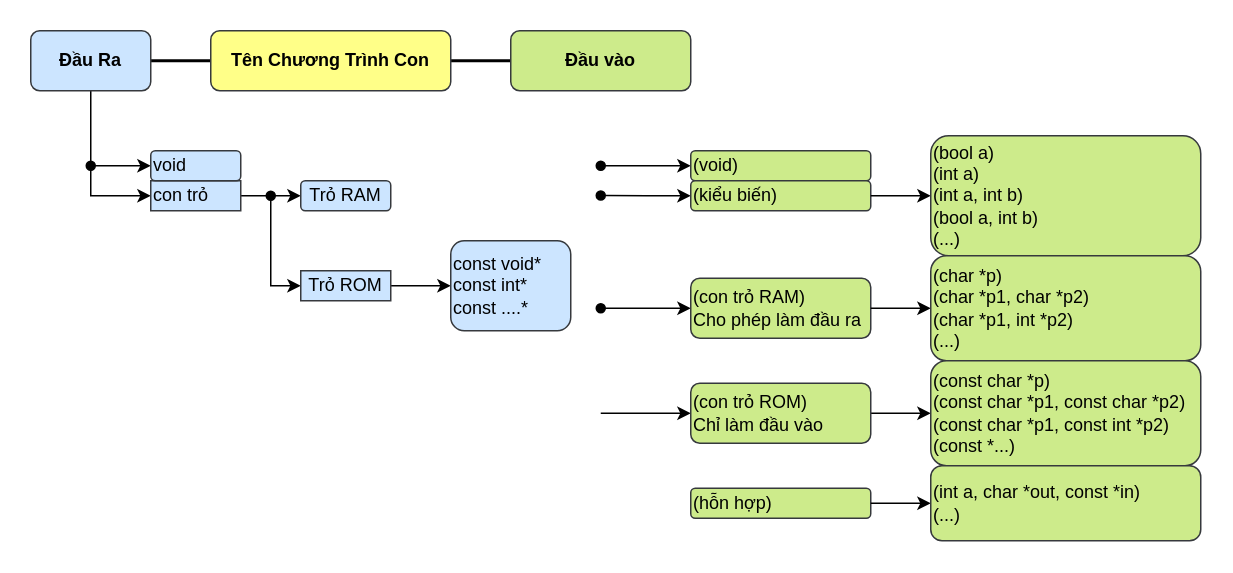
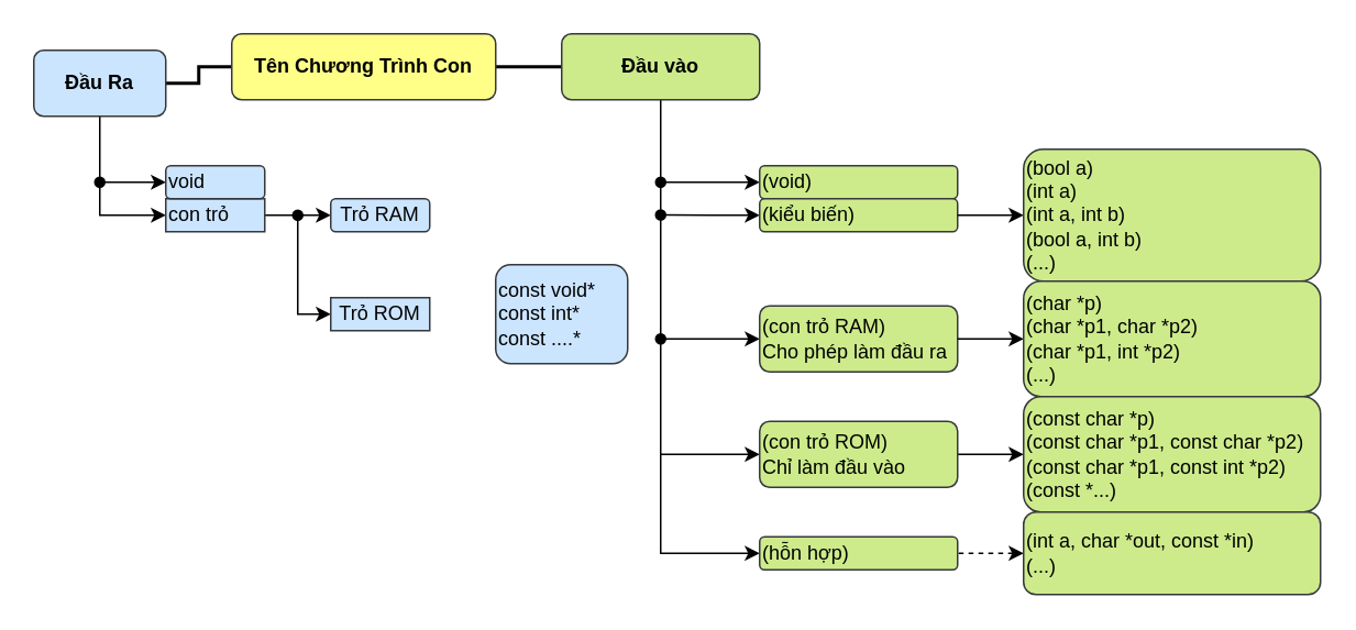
  <mxCell id="0" />
  <mxCell id="1" parent="0" />
  <mxCell id="2" style="edgeStyle=orthogonalEdgeStyle;rounded=0;orthogonalLoop=1;jettySize=auto;html=1;entryX=0;entryY=0.5;entryDx=0;entryDy=0;startArrow=none;startFill=0;endArrow=none;endFill=0;strokeWidth=2;" edge="1" parent="1" source="4" target="6"><mxGeometry relative="1" as="geometry" /></mxCell>
  <mxCell id="3" style="edgeStyle=orthogonalEdgeStyle;rounded=0;orthogonalLoop=1;jettySize=auto;html=1;entryX=0;entryY=0.5;entryDx=0;entryDy=0;startArrow=none;startFill=0;endArrow=classic;endFill=1;strokeWidth=1;" edge="1" parent="1" source="4" target="17"><mxGeometry relative="1" as="geometry" /></mxCell>
- <mxCell id="4" value="Đầu Ra" style="rounded=1;whiteSpace=wrap;html=1;fillColor=#cce5ff;strokeColor=#36393d;fontStyle=1" vertex="1" parent="1"><mxGeometry x="20" y="20" width="80" height="40" as="geometry" /></mxCell>
+ <mxCell id="4" value="Đầu Ra" style="rounded=1;whiteSpace=wrap;html=1;fillColor=#cce5ff;strokeColor=#36393d;fontStyle=1" vertex="1" parent="1"><mxGeometry x="20" y="30" width="80" height="40" as="geometry" /></mxCell>
  <mxCell id="5" style="edgeStyle=orthogonalEdgeStyle;rounded=0;orthogonalLoop=1;jettySize=auto;html=1;startArrow=none;startFill=0;endArrow=none;endFill=0;strokeWidth=2;" edge="1" parent="1" source="6" target="8"><mxGeometry relative="1" as="geometry" /></mxCell>
  <mxCell id="6" value="Tên Chương Trình Con" style="rounded=1;whiteSpace=wrap;html=1;fillColor=#ffff88;strokeColor=#36393d;fontStyle=1" vertex="1" parent="1"><mxGeometry x="140" y="20" width="160" height="40" as="geometry" /></mxCell>
+ <mxCell id="7" style="edgeStyle=orthogonalEdgeStyle;rounded=0;orthogonalLoop=1;jettySize=auto;html=1;entryX=0;entryY=0.5;entryDx=0;entryDy=0;" edge="1" parent="1" source="8" target="15"><mxGeometry relative="1" as="geometry" /></mxCell>
  <mxCell id="8" value="Đầu vào" style="rounded=1;whiteSpace=wrap;html=1;fillColor=#cdeb8b;strokeColor=#36393d;fontStyle=1" vertex="1" parent="1"><mxGeometry x="340" y="20" width="120" height="40" as="geometry" /></mxCell>
  <mxCell id="9" style="edgeStyle=orthogonalEdgeStyle;rounded=0;orthogonalLoop=1;jettySize=auto;html=1;startArrow=classic;startFill=1;endArrow=oval;endFill=1;" edge="1" parent="1" source="10"><mxGeometry relative="1" as="geometry"><mxPoint x="400" y="110" as="targetPoint" /></mxGeometry></mxCell>
  <mxCell id="10" value="(void)" style="rounded=1;whiteSpace=wrap;html=1;fillColor=#cdeb8b;strokeColor=#36393d;align=left;" vertex="1" parent="1"><mxGeometry x="460" y="100" width="120" height="20" as="geometry" /></mxCell>
  <mxCell id="11" style="edgeStyle=orthogonalEdgeStyle;rounded=0;orthogonalLoop=1;jettySize=auto;html=1;exitX=0;exitY=0.5;exitDx=0;exitDy=0;startArrow=classic;startFill=1;endArrow=oval;endFill=1;" edge="1" parent="1" source="12"><mxGeometry relative="1" as="geometry"><mxPoint x="400" y="129.81" as="targetPoint" /></mxGeometry></mxCell>
  <mxCell id="12" value="(kiểu biến)" style="rounded=1;whiteSpace=wrap;html=1;fillColor=#cdeb8b;strokeColor=#36393d;align=left;" vertex="1" parent="1"><mxGeometry x="460" y="120" width="120" height="20" as="geometry" /></mxCell>
  <mxCell id="13" style="edgeStyle=orthogonalEdgeStyle;rounded=0;orthogonalLoop=1;jettySize=auto;html=1;endArrow=oval;endFill=1;startArrow=classic;startFill=1;" edge="1" parent="1" source="14"><mxGeometry relative="1" as="geometry"><mxPoint x="400" y="205" as="targetPoint" /></mxGeometry></mxCell>
  <mxCell id="14" value="(con trỏ RAM)&lt;br&gt;Cho phép làm đầu ra" style="rounded=1;whiteSpace=wrap;html=1;fillColor=#cdeb8b;strokeColor=#36393d;align=left;" vertex="1" parent="1"><mxGeometry x="460" y="185" width="120" height="40" as="geometry" /></mxCell>
  <mxCell id="15" value="(hỗn hợp)" style="rounded=1;whiteSpace=wrap;html=1;fillColor=#cdeb8b;strokeColor=#36393d;align=left;" vertex="1" parent="1"><mxGeometry x="460" y="325" width="120" height="20" as="geometry" /></mxCell>
  <mxCell id="16" style="edgeStyle=orthogonalEdgeStyle;rounded=0;orthogonalLoop=1;jettySize=auto;html=1;entryX=0;entryY=0.5;entryDx=0;entryDy=0;startArrow=none;startFill=0;endArrow=classic;endFill=1;strokeWidth=1;" edge="1" parent="1" source="17" target="20"><mxGeometry relative="1" as="geometry" /></mxCell>
  <mxCell id="17" value="con trỏ" style="whiteSpace=wrap;html=1;fillColor=#cce5ff;strokeColor=#36393d;align=left;rounded=0;" vertex="1" parent="1"><mxGeometry x="100" y="120" width="60" height="20" as="geometry" /></mxCell>
  <mxCell id="18" style="edgeStyle=orthogonalEdgeStyle;rounded=0;orthogonalLoop=1;jettySize=auto;html=1;startArrow=classic;startFill=1;endArrow=oval;endFill=1;strokeWidth=1;" edge="1" parent="1" source="19"><mxGeometry relative="1" as="geometry"><mxPoint x="60" y="110" as="targetPoint" /></mxGeometry></mxCell>
  <mxCell id="19" value="void" style="rounded=1;whiteSpace=wrap;html=1;fillColor=#cce5ff;strokeColor=#36393d;align=left;" vertex="1" parent="1"><mxGeometry x="100" y="100" width="60" height="20" as="geometry" /></mxCell>
  <mxCell id="20" value="Trỏ RAM" style="rounded=1;whiteSpace=wrap;html=1;fillColor=#cce5ff;strokeColor=#36393d;" vertex="1" parent="1"><mxGeometry x="200" y="120" width="60" height="20" as="geometry" /></mxCell>
  <mxCell id="21" style="edgeStyle=orthogonalEdgeStyle;rounded=0;orthogonalLoop=1;jettySize=auto;html=1;startArrow=classic;startFill=1;endArrow=oval;endFill=1;strokeWidth=1;" edge="1" parent="1" source="23"><mxGeometry relative="1" as="geometry"><mxPoint x="180" y="130" as="targetPoint" /></mxGeometry></mxCell>
- <mxCell id="22" style="edgeStyle=orthogonalEdgeStyle;rounded=0;orthogonalLoop=1;jettySize=auto;html=1;entryX=0;entryY=0.5;entryDx=0;entryDy=0;startArrow=none;startFill=0;endArrow=classic;endFill=1;strokeWidth=1;" edge="1" parent="1" source="23" target="28"><mxGeometry relative="1" as="geometry" /></mxCell>
  <mxCell id="23" value="Trỏ ROM" style="whiteSpace=wrap;html=1;fillColor=#cce5ff;strokeColor=#36393d;rounded=0;" vertex="1" parent="1"><mxGeometry x="200" y="180" width="60" height="20" as="geometry" /></mxCell>
  <mxCell id="24" style="edgeStyle=orthogonalEdgeStyle;rounded=0;orthogonalLoop=1;jettySize=auto;html=1;entryX=1;entryY=0.5;entryDx=0;entryDy=0;startArrow=classic;startFill=1;endArrow=none;endFill=0;" edge="1" parent="1" source="25" target="12"><mxGeometry relative="1" as="geometry" /></mxCell>
  <mxCell id="25" value="(bool a)&lt;br&gt;(int a)&lt;br&gt;(int a, int b)&lt;br&gt;(bool a, int b)&lt;br&gt;(...)&amp;nbsp;" style="rounded=1;whiteSpace=wrap;html=1;fillColor=#cdeb8b;strokeColor=#36393d;align=left;" vertex="1" parent="1"><mxGeometry x="620" y="90" width="180" height="80" as="geometry" /></mxCell>
  <mxCell id="26" style="edgeStyle=orthogonalEdgeStyle;rounded=0;orthogonalLoop=1;jettySize=auto;html=1;entryX=1;entryY=0.5;entryDx=0;entryDy=0;startArrow=classic;startFill=1;endArrow=none;endFill=0;" edge="1" parent="1" source="27" target="14"><mxGeometry relative="1" as="geometry" /></mxCell>
  <mxCell id="27" value="(char *p)&lt;br&gt;(char *p1, char *p2)&lt;br&gt;(char *p1, int *p2)&lt;br&gt;(...)" style="rounded=1;whiteSpace=wrap;html=1;fillColor=#cdeb8b;strokeColor=#36393d;align=left;" vertex="1" parent="1"><mxGeometry x="620" y="170" width="180" height="70" as="geometry" /></mxCell>
  <mxCell id="28" value="const void*&lt;br&gt;const int*&lt;br&gt;const ....*" style="rounded=1;whiteSpace=wrap;html=1;fillColor=#cce5ff;strokeColor=#36393d;align=left;" vertex="1" parent="1"><mxGeometry x="300" y="160" width="80" height="60" as="geometry" /></mxCell>
  <mxCell id="29" style="edgeStyle=orthogonalEdgeStyle;rounded=0;orthogonalLoop=1;jettySize=auto;html=1;entryX=1;entryY=0.5;entryDx=0;entryDy=0;startArrow=classic;startFill=1;endArrow=none;endFill=0;" edge="1" parent="1" source="30" target="32"><mxGeometry relative="1" as="geometry" /></mxCell>
  <mxCell id="30" value="(const char *p)&lt;br&gt;(const char *p1, const char *p2)&lt;br&gt;(const char *p1, const int *p2)&lt;br&gt;(const *...)" style="rounded=1;whiteSpace=wrap;html=1;fillColor=#cdeb8b;strokeColor=#36393d;align=left;" vertex="1" parent="1"><mxGeometry x="620" y="240" width="180" height="70" as="geometry" /></mxCell>
  <mxCell id="31" style="edgeStyle=orthogonalEdgeStyle;rounded=0;orthogonalLoop=1;jettySize=auto;html=1;startArrow=classic;startFill=1;endArrow=none;endFill=0;" edge="1" parent="1" source="32"><mxGeometry relative="1" as="geometry"><mxPoint x="400" y="275" as="targetPoint" /><Array as="points"><mxPoint x="400" y="275" /></Array></mxGeometry></mxCell>
  <mxCell id="32" value="(con trỏ ROM)&lt;br&gt;Chỉ làm đầu vào" style="rounded=1;whiteSpace=wrap;html=1;fillColor=#cdeb8b;strokeColor=#36393d;align=left;" vertex="1" parent="1"><mxGeometry x="460" y="255" width="120" height="40" as="geometry" /></mxCell>
- <mxCell id="33" style="edgeStyle=orthogonalEdgeStyle;rounded=0;orthogonalLoop=1;jettySize=auto;html=1;entryX=1;entryY=0.5;entryDx=0;entryDy=0;startArrow=classic;startFill=1;endArrow=none;endFill=0;" edge="1" parent="1" source="34" target="15"><mxGeometry relative="1" as="geometry" /></mxCell>
+ <mxCell id="33" style="edgeStyle=orthogonalEdgeStyle;rounded=0;orthogonalLoop=1;jettySize=auto;html=1;entryX=1;entryY=0.5;entryDx=0;entryDy=0;startArrow=classic;startFill=1;endArrow=none;endFill=0;dashed=1;" edge="1" parent="1" source="34" target="15"><mxGeometry relative="1" as="geometry" /></mxCell>
  <mxCell id="34" value="(int a, char *out, const *in)&lt;br&gt;(...)" style="rounded=1;whiteSpace=wrap;html=1;fillColor=#cdeb8b;strokeColor=#36393d;align=left;" vertex="1" parent="1"><mxGeometry x="620" y="310" width="180" height="50" as="geometry" /></mxCell>
